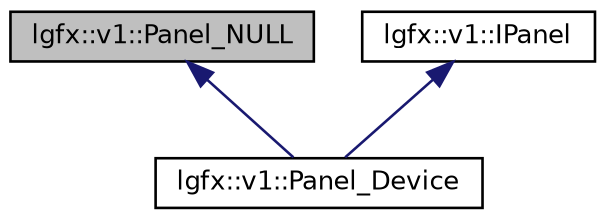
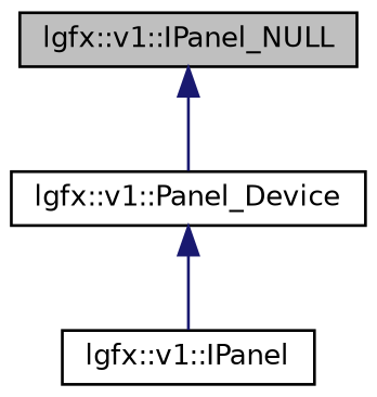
  digraph {
    node [color=black fillcolor=white fontname=Helvetica fontsize=10 shape=record style=filled]
    edge [color=midnightblue dir=back fontname=Helvetica fontsize=10 labelfontname=Helvetica labelfontsize=10 style=solid]
-   n1 [fillcolor=grey75 fontcolor=black height=0.2 label="lgfx::v1::Panel_NULL" width=0.4]
+   n1 [fillcolor=grey75 fontcolor=black height=0.2 label="lgfx::v1::IPanel_NULL" width=0.4]
    n2 [height=0.2 label="lgfx::v1::Panel_Device" width=0.4]
    n3 [height=0.2 label="lgfx::v1::IPanel" width=0.4]
    n1 -> n2
-   n3 -> n2
+   n2 -> n3
  }
